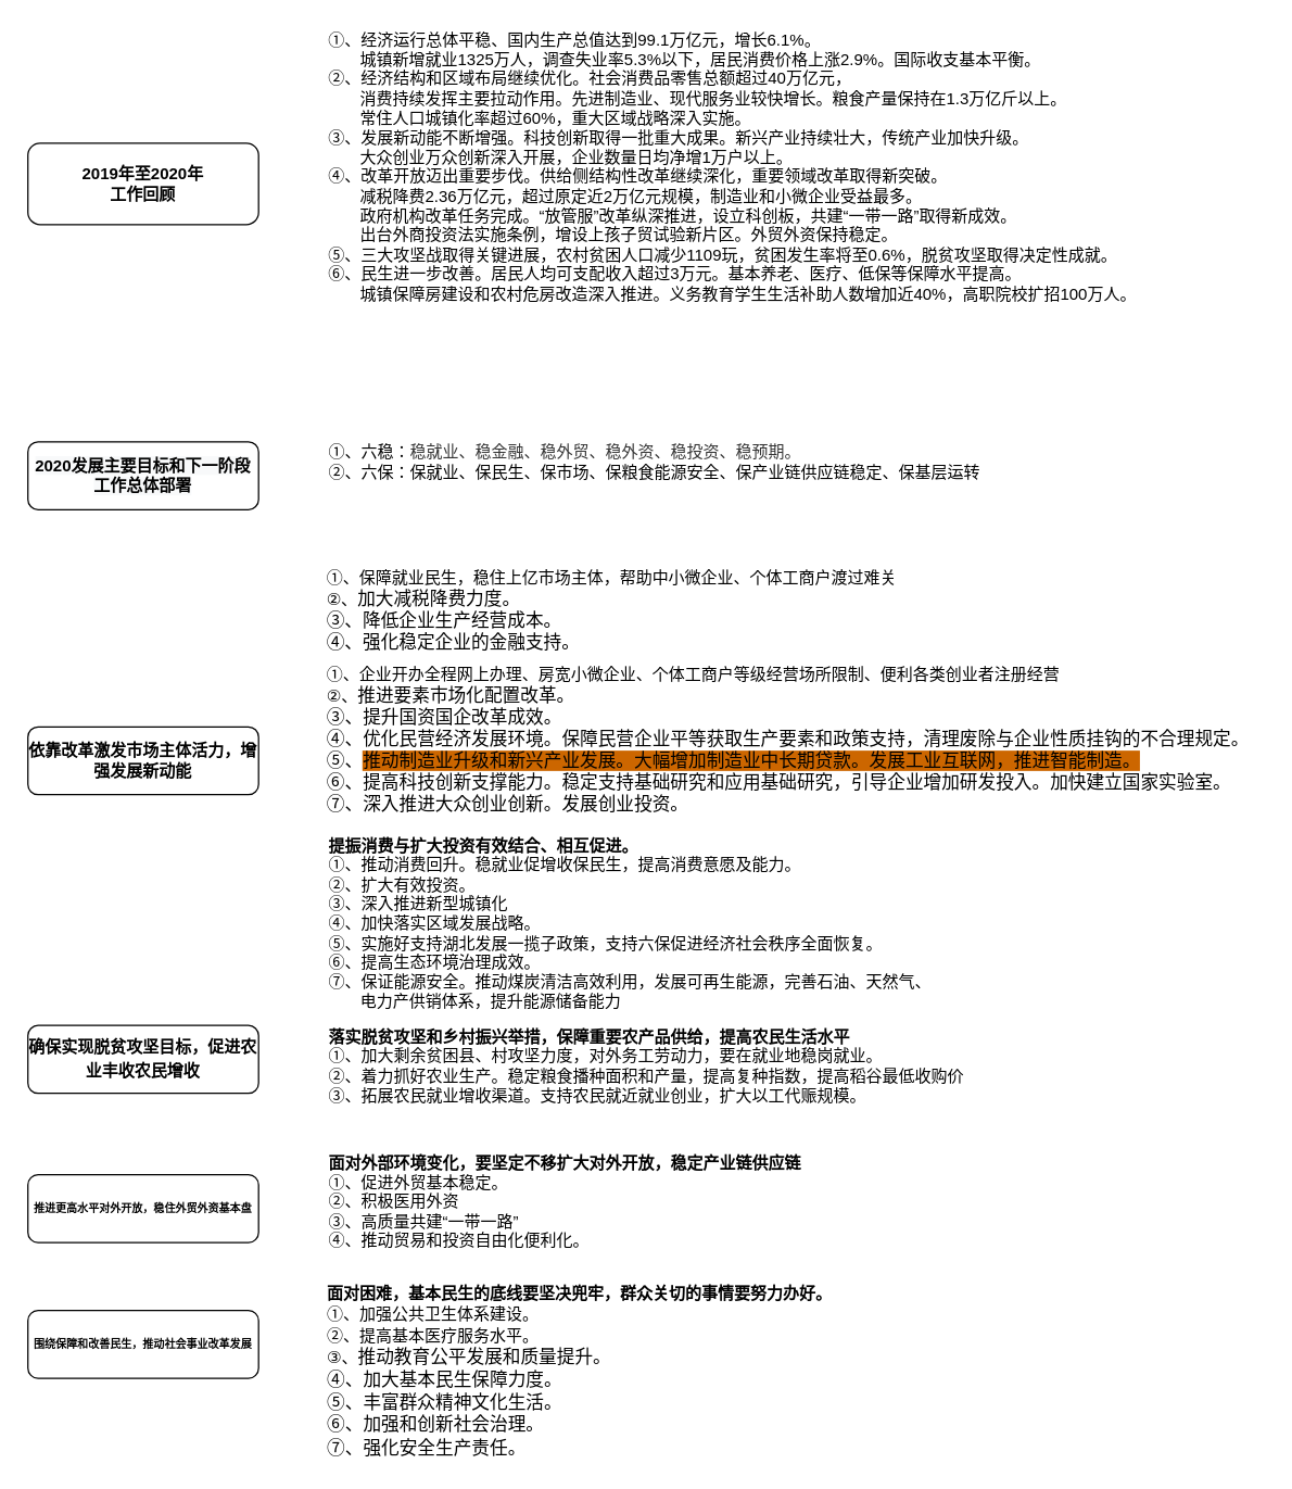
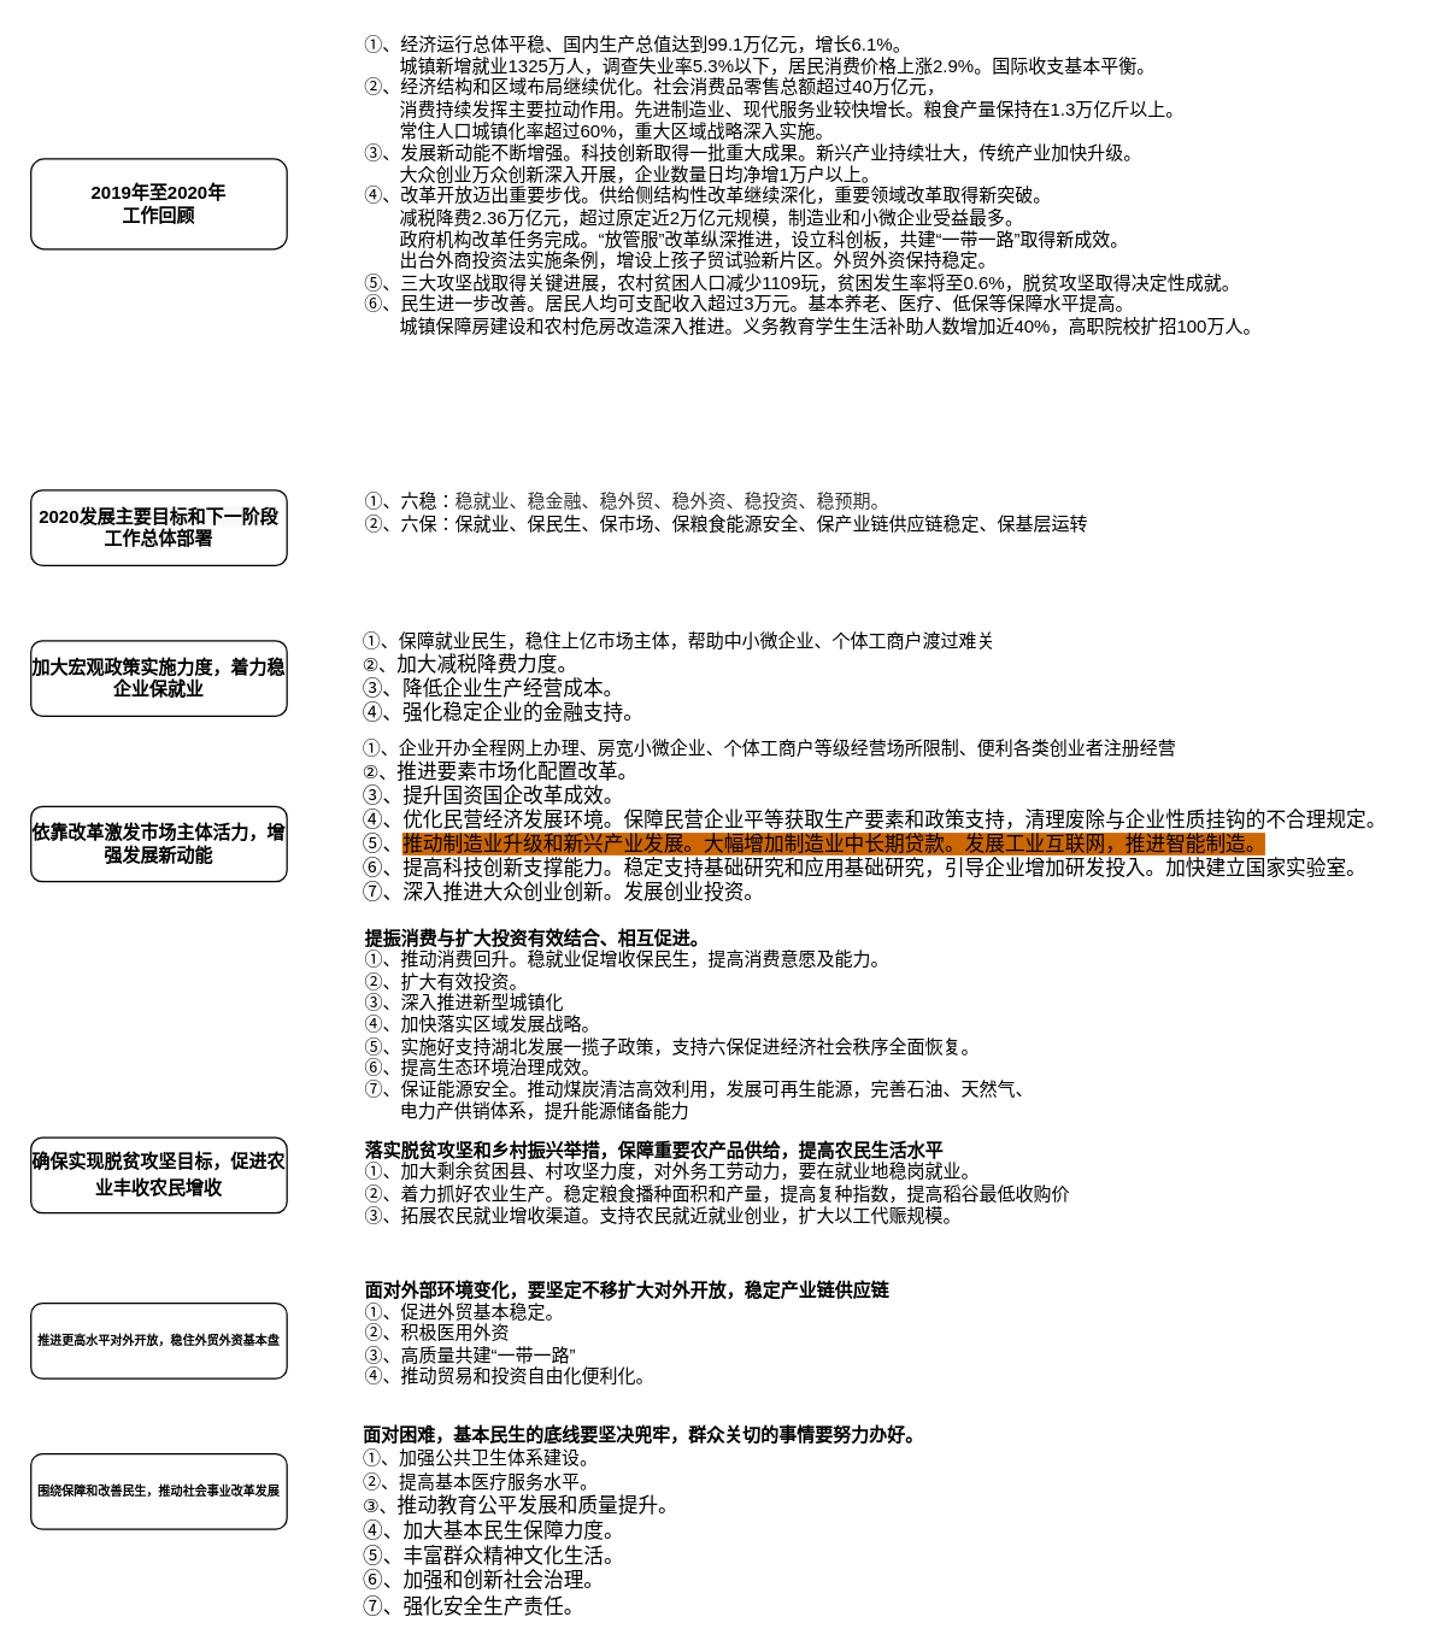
  <mxCell id="0" />
  <mxCell id="1" parent="0" />
  <mxCell id="2" value="&lt;div&gt;&lt;div class=&quot;document&quot;&gt;&lt;h6&gt;&lt;span style=&quot;background: transparent ; letter-spacing: 0pt ; vertical-align: baseline&quot;&gt;&lt;font style=&quot;font-size: 12px&quot;&gt;2019年至2020年&lt;br&gt;工作回顾&lt;/font&gt;&lt;/span&gt;&lt;/h6&gt;&lt;/div&gt;&lt;/div&gt;" style="rounded=1;whiteSpace=wrap;html=1;" parent="1" vertex="1"><mxGeometry x="20" y="105" width="170" height="60" as="geometry" /></mxCell>
  <mxCell id="3" value="&lt;font style=&quot;font-size: 12px&quot;&gt;&lt;span style=&quot;color: rgb(0 , 0 , 0) ; font-family: &amp;#34;helvetica&amp;#34; ; font-style: normal ; font-weight: 700 ; letter-spacing: normal ; text-align: center ; text-indent: 0px ; text-transform: none ; word-spacing: 0px ; background-color: rgb(248 , 249 , 250) ; float: none ; display: inline&quot;&gt;2020发展主要目标和下一阶段工作总体部署&lt;/span&gt;&lt;br&gt;&lt;/font&gt;" style="rounded=1;whiteSpace=wrap;html=1;" parent="1" vertex="1"><mxGeometry x="20" y="325" width="170" height="50" as="geometry" /></mxCell>
+ <mxCell id="4" value="&lt;div class=&quot;document&quot;&gt;&lt;h6&gt;&lt;div&gt;&lt;div class=&quot;document&quot;&gt;&lt;/div&gt;&lt;/div&gt;&lt;/h6&gt;&lt;h6&gt;&lt;span style=&quot;font-weight: 700 ; font-style: normal ; color: rgb(0 , 0 , 0) ; background: transparent ; letter-spacing: 0pt ; vertical-align: baseline&quot;&gt;&lt;font style=&quot;font-size: 12px&quot;&gt;加大宏观政策实施力度，着力稳企业保就业&lt;/font&gt;&lt;/span&gt;&lt;/h6&gt;&lt;/div&gt;" style="rounded=1;whiteSpace=wrap;html=1;" parent="1" vertex="1"><mxGeometry x="20" y="425" width="170" height="50" as="geometry" /></mxCell>
  <mxCell id="5" value="&lt;div class=&quot;document&quot;&gt;&lt;h6&gt;&lt;div&gt;&lt;div class=&quot;document&quot;&gt;&lt;/div&gt;&lt;/div&gt;&lt;/h6&gt;&lt;h6&gt;&lt;span style=&quot;font-weight: 700 ; font-style: normal ; color: rgb(0 , 0 , 0) ; background: transparent ; letter-spacing: 0pt ; vertical-align: baseline&quot;&gt;&lt;font style=&quot;font-size: 12px&quot;&gt;依靠改革激发市场主体活力，增强发展新动能&lt;/font&gt;&lt;/span&gt;&lt;/h6&gt;&lt;/div&gt;" style="rounded=1;whiteSpace=wrap;html=1;" parent="1" vertex="1"><mxGeometry x="20" y="535" width="170" height="50" as="geometry" /></mxCell>
  <mxCell id="6" value="&lt;div class=&quot;document&quot;&gt;&lt;h6&gt;&lt;div&gt;&lt;div class=&quot;document&quot;&gt;&lt;/div&gt;&lt;/div&gt;&lt;/h6&gt;&lt;h6&gt;&lt;div&gt;&lt;div class=&quot;document&quot;&gt;&lt;/div&gt;&lt;/div&gt;&lt;/h6&gt;&lt;h6&gt;&lt;div&gt;&lt;div class=&quot;document&quot;&gt;&lt;/div&gt;&lt;/div&gt;&lt;/h6&gt;&lt;h6&gt;&lt;span style=&quot;font-weight: 700 ; font-style: normal ; color: rgb(0 , 0 , 0) ; background: transparent ; letter-spacing: 0pt ; vertical-align: baseline&quot;&gt;&lt;font style=&quot;font-size: 12px&quot;&gt;确保实现脱贫攻坚目标，促进农业丰收农民增收&lt;/font&gt;&lt;/span&gt;&lt;span style=&quot;font-size: 12pt ; font-family: &amp;#34;microsoft yahei&amp;#34; , , &amp;#34;pingfang sc&amp;#34; , &amp;#34;noto sans cjk sc&amp;#34; , &amp;#34;sf pro&amp;#34; , &amp;#34;roboto&amp;#34; , &amp;#34;droid sans&amp;#34; , &amp;#34;helvetica&amp;#34; , &amp;#34;tahoma&amp;#34; , &amp;#34;arial&amp;#34; , &amp;#34;hiragino sans gb&amp;#34; , &amp;#34;heiti sc&amp;#34; , sans-serif ; font-weight: 700 ; font-style: normal ; color: black ; background: transparent ; letter-spacing: 0pt ; vertical-align: baseline&quot;&gt;&lt;/span&gt;&lt;/h6&gt;&lt;/div&gt;" style="rounded=1;whiteSpace=wrap;html=1;" parent="1" vertex="1"><mxGeometry x="20" y="755" width="170" height="50" as="geometry" /></mxCell>
  <mxCell id="7" value="&lt;div class=&quot;document&quot;&gt;&lt;h6&gt;&lt;div&gt;&lt;div class=&quot;document&quot;&gt;&lt;/div&gt;&lt;/div&gt;&lt;/h6&gt;&lt;h6&gt;&lt;div&gt;&lt;div class=&quot;document&quot;&gt;&lt;/div&gt;&lt;/div&gt;&lt;/h6&gt;&lt;h6&gt;&lt;div&gt;&lt;div class=&quot;document&quot;&gt;&lt;/div&gt;&lt;/div&gt;&lt;/h6&gt;&lt;font style=&quot;font-size: 12px&quot;&gt;&lt;/font&gt;&lt;div&gt;&lt;div class=&quot;document&quot;&gt;&lt;h6&gt;推进更高水平对外开放，稳住外贸外资基本盘&lt;/h6&gt;&lt;/div&gt;&lt;/div&gt;&lt;/div&gt;" style="rounded=1;whiteSpace=wrap;html=1;" parent="1" vertex="1"><mxGeometry x="20" y="865" width="170" height="50" as="geometry" /></mxCell>
  <mxCell id="8" value="&lt;div class=&quot;document&quot;&gt;&lt;h6&gt;&lt;div&gt;&lt;div class=&quot;document&quot;&gt;&lt;/div&gt;&lt;/div&gt;&lt;/h6&gt;&lt;h6&gt;&lt;div&gt;&lt;div class=&quot;document&quot;&gt;&lt;/div&gt;&lt;/div&gt;&lt;/h6&gt;&lt;h6&gt;&lt;div&gt;&lt;div class=&quot;document&quot;&gt;&lt;/div&gt;&lt;/div&gt;&lt;/h6&gt;&lt;font style=&quot;font-size: 12px&quot;&gt;&lt;/font&gt;&lt;div&gt;&lt;div class=&quot;document&quot;&gt;&lt;h6&gt;围绕保障和改善民生，推动社会事业改革发展&lt;/h6&gt;&lt;/div&gt;&lt;/div&gt;&lt;/div&gt;" style="rounded=1;whiteSpace=wrap;html=1;" parent="1" vertex="1"><mxGeometry x="20" y="965" width="170" height="50" as="geometry" /></mxCell>
  <mxCell id="9" value="&amp;nbsp; &amp;nbsp;①、六稳：&lt;span style=&quot;color: rgb(51 , 51 , 51) ; font-family: &amp;#34;arial&amp;#34; ; background-color: rgb(255 , 255 , 255)&quot;&gt;&lt;font style=&quot;font-size: 12px&quot;&gt;稳就业、稳金融、稳外贸、稳外资、稳投资、稳预期。&lt;/font&gt;&lt;/span&gt;&lt;br&gt;&amp;nbsp; &amp;nbsp;②、六保：保就业、保民生、保市场、保粮食能源安全、保产业链供应链稳定、保基层运转" style="text;html=1;align=left;verticalAlign=middle;resizable=0;points=[];autosize=1;" vertex="1" parent="1"><mxGeometry x="230" y="325" width="510" height="30" as="geometry" /></mxCell>
  <mxCell id="10" value="&lt;div style=&quot;text-align: left&quot;&gt;&lt;span&gt;①、保障就业民生，稳住上亿市场主体，帮助中小微企业、个体工商户渡过难关&lt;br&gt;②、&lt;/span&gt;&lt;span style=&quot;background-color: transparent ; font-size: 10pt ; letter-spacing: 0pt ; text-indent: 42.667px&quot;&gt;加大减税降费力度。&lt;/span&gt;&lt;/div&gt;&lt;div style=&quot;text-align: left&quot;&gt;&lt;span style=&quot;background-color: transparent ; font-size: 10pt ; letter-spacing: 0pt ; text-indent: 42.667px&quot;&gt;③、&lt;/span&gt;&lt;span style=&quot;background-color: transparent ; font-size: 10pt ; letter-spacing: 0pt ; text-indent: 42.667px&quot;&gt;降低企业生产经营成本。&lt;/span&gt;&lt;/div&gt;&lt;div style=&quot;text-align: left&quot;&gt;&lt;span style=&quot;background-color: transparent ; font-size: 10pt ; letter-spacing: 0pt ; text-indent: 42.667px&quot;&gt;④、强化稳定企业的金融支持。&lt;/span&gt;&lt;/div&gt;" style="text;html=1;align=center;verticalAlign=middle;resizable=0;points=[];autosize=1;" vertex="1" parent="1"><mxGeometry x="230" y="420" width="440" height="60" as="geometry" /></mxCell>
  <mxCell id="11" value="&lt;div style=&quot;text-align: left&quot;&gt;&lt;span&gt;①、企业开办全程网上办理、房宽小微企业、个体工商户等级经营场所限制、便利各类创业者注册经营&lt;/span&gt;&lt;/div&gt;&lt;div style=&quot;text-align: left&quot;&gt;&lt;span&gt;②、&lt;/span&gt;&lt;span style=&quot;background-color: transparent ; font-size: 10pt ; letter-spacing: 0pt ; text-indent: 42.667px&quot;&gt;推进要素市场化配置改革。&lt;br&gt;③、提升国资国企改革成效。&lt;/span&gt;&lt;/div&gt;&lt;div style=&quot;text-align: left&quot;&gt;&lt;span style=&quot;background-color: transparent ; font-size: 10pt ; letter-spacing: 0pt ; text-indent: 42.667px&quot;&gt;④、优化民营经济发展环境。保障民营企业平等获取生产要素和政策支持，清理废除与企业性质挂钩的不合理规定。&lt;/span&gt;&lt;/div&gt;&lt;div style=&quot;text-align: left&quot;&gt;&lt;span style=&quot;font-size: 10pt ; letter-spacing: 0pt ; text-indent: 42.667px&quot;&gt;⑤、&lt;font style=&quot;background-color: rgb(204 , 102 , 0)&quot;&gt;推动制造业升级和新兴产业发展。大幅增加制造业中长期贷款。发展工业互联网，推进智能制造。&lt;/font&gt;&lt;br&gt;⑥、提高科技创新支撑能力。稳定支持基础研究和应用基础研究，引导企业增加研发投入。加快建立国家实验室。&lt;br&gt;⑦、深入推进大众创业创新。发展创业投资。&lt;/span&gt;&lt;/div&gt;" style="text;html=1;align=center;verticalAlign=middle;resizable=0;points=[];autosize=1;" vertex="1" parent="1"><mxGeometry x="230" y="495" width="700" height="100" as="geometry" /></mxCell>
  <mxCell id="12" value="&lt;b&gt;提振消费与扩大投资有效结合、相互促进。&lt;/b&gt;&lt;br&gt;①、推动消费回升。稳就业促增收保民生，提高消费意愿及能力。&lt;br&gt;②、扩大有效投资。&lt;br&gt;③、深入推进新型城镇化&lt;br&gt;④、加快落实区域发展战略。&lt;br&gt;⑤、实施好支持湖北发展一揽子政策，支持六保促进经济社会秩序全面恢复。&lt;br&gt;⑥、提高生态环境治理成效。&lt;br&gt;⑦、保证能源安全。推动煤炭清洁高效利用，发展可再生能源，完善石油、天然气、&lt;br&gt;&amp;nbsp; &amp;nbsp; &amp;nbsp; &amp;nbsp;电力产供销体系，提升能源储备能力" style="text;html=1;align=left;verticalAlign=middle;resizable=0;points=[];autosize=1;" vertex="1" parent="1"><mxGeometry x="240" y="615" width="460" height="130" as="geometry" /></mxCell>
  <mxCell id="13" value="&lt;b&gt;落实脱贫攻坚和乡村振兴举措，保障重要农产品供给，提高农民生活水平&lt;br&gt;&lt;/b&gt;①、加大剩余贫困县、村攻坚力度，对外务工劳动力，要在就业地稳岗就业。&lt;br&gt;②、着力抓好农业生产。稳定粮食播种面积和产量，提高复种指数，提高稻谷最低收购价&lt;br&gt;③、拓展农民就业增收渠道。支持农民就近就业创业，扩大以工代赈规模。" style="text;html=1;align=left;verticalAlign=middle;resizable=0;points=[];autosize=1;" vertex="1" parent="1"><mxGeometry x="240" y="755" width="480" height="60" as="geometry" /></mxCell>
  <mxCell id="14" value="&lt;b&gt;面对外部环境变化，要坚定不移扩大对外开放，稳定产业链供应链&lt;/b&gt;&lt;br&gt;①、促进外贸基本稳定。&lt;br&gt;②、积极医用外资&lt;br&gt;③、高质量共建“一带一路”&lt;br&gt;④、推动贸易和投资自由化便利化。" style="text;html=1;align=left;verticalAlign=middle;resizable=0;points=[];autosize=1;" vertex="1" parent="1"><mxGeometry x="240" y="845" width="360" height="80" as="geometry" /></mxCell>
  <mxCell id="15" value="&lt;div style=&quot;text-align: left&quot;&gt;&lt;span&gt;①、经济运行总体平稳、国内生产总值达到99.1万亿元，增长6.1%。&lt;/span&gt;&lt;/div&gt;&lt;font style=&quot;font-size: 12px&quot;&gt;&lt;div style=&quot;text-align: left&quot;&gt;&lt;span&gt;&amp;nbsp; &amp;nbsp; &amp;nbsp; &amp;nbsp;城镇新增就业1325万人，调查失业率5.3%以下，居民消费价格上涨2.9%。国际收支基本平衡。&lt;/span&gt;&lt;/div&gt;&lt;div style=&quot;text-align: left&quot;&gt;&lt;span&gt;②、经济结构和区域布局继续优化。社会消费品零售总额超过40万亿元，&lt;br&gt;&amp;nbsp; &amp;nbsp; &amp;nbsp; &amp;nbsp;消费持续发挥主要拉动作用。先进制造业、现代服务业较快增长。粮食产量保持在1.3万亿斤以上。&lt;br&gt;&amp;nbsp; &amp;nbsp; &amp;nbsp; &amp;nbsp;常住人口城镇化率超过60%，重大区域战略深入实施。&lt;br&gt;③、发展新动能不断增强。科技创新取得一批重大成果。新兴产业持续壮大，传统产业加快升级。&lt;br&gt;&amp;nbsp; &amp;nbsp; &amp;nbsp; &amp;nbsp;大众创业万众创新深入开展，企业数量日均净增1万户以上。&lt;/span&gt;&lt;/div&gt;&lt;div style=&quot;text-align: left&quot;&gt;&lt;span&gt;④、改革开放迈出重要步伐。供给侧结构性改革继续深化，重要领域改革取得新突破。&lt;/span&gt;&lt;/div&gt;&lt;div style=&quot;text-align: left&quot;&gt;&lt;span&gt;&amp;nbsp; &amp;nbsp; &amp;nbsp; &amp;nbsp;减税降费2.36万亿元，超过原定近2万亿元规模，制造业和小微企业受益最多。&lt;br&gt;&amp;nbsp; &amp;nbsp; &amp;nbsp; &amp;nbsp;政府机构改革任务完成。“放管服”改革纵深推进，设立科创板，共建“一带一路”取得新成效。&lt;/span&gt;&lt;/div&gt;&lt;div style=&quot;text-align: left&quot;&gt;&lt;span&gt;&amp;nbsp; &amp;nbsp; &amp;nbsp; &amp;nbsp;出台外商投资法实施条例，增设上孩子贸试验新片区。外贸外资保持稳定。&lt;/span&gt;&lt;/div&gt;&lt;div style=&quot;text-align: left&quot;&gt;&lt;span&gt;⑤、三大攻坚战取得关键进展，农村贫困人口减少1109玩，贫困发生率将至0.6%，脱贫攻坚取得决定性成就。&lt;/span&gt;&lt;/div&gt;&lt;div style=&quot;text-align: left&quot;&gt;&lt;span&gt;⑥、民生进一步改善。居民人均可支配收入超过3万元。基本养老、医疗、低保等保障水平提高。&lt;/span&gt;&lt;/div&gt;&lt;div style=&quot;text-align: left&quot;&gt;&lt;span&gt;&amp;nbsp; &amp;nbsp; &amp;nbsp; &amp;nbsp;城镇保障房建设和农村危房改造深入推进。义务教育学生生活补助人数增加近40%，高职院校扩招100万人。&lt;/span&gt;&lt;/div&gt;&lt;div style=&quot;text-align: left&quot;&gt;&lt;span&gt;&lt;br&gt;&lt;/span&gt;&lt;/div&gt;&lt;/font&gt;" style="text;html=1;align=center;verticalAlign=middle;resizable=0;points=[];autosize=1;" vertex="1" parent="1"><mxGeometry x="234" y="20" width="610" height="220" as="geometry" /></mxCell>
  <mxCell id="16" value="&lt;div class=&quot;document&quot;&gt;&lt;p class=&quot;paragraph text-align-type-left pap-line-1.3 pap-line-rule-auto pap-spacing-before-0pt pap-spacing-after-0pt pap-firstline-indent-32pt&quot; style=&quot;text-align: left ; line-height: 130% ; margin-top: 0px ; margin-bottom: 0px ; text-indent: 42.667px&quot;&gt;&lt;span style=&quot;background: transparent ; letter-spacing: 0pt ; vertical-align: baseline&quot;&gt;&lt;b&gt;&lt;font style=&quot;font-size: 12px&quot;&gt;面对困难，基本民生的底线要坚决兜牢，群众关切的事情要努力办好。&lt;/font&gt;&lt;/b&gt;&lt;/span&gt;&lt;/p&gt;&lt;p class=&quot;paragraph text-align-type-left pap-line-1.3 pap-line-rule-auto pap-spacing-before-0pt pap-spacing-after-0pt pap-firstline-indent-32pt&quot; style=&quot;text-align: left ; line-height: 130% ; margin-top: 0px ; margin-bottom: 0px ; text-indent: 42.667px&quot;&gt;&lt;span style=&quot;background: transparent ; letter-spacing: 0pt ; vertical-align: baseline&quot;&gt;&lt;font style=&quot;font-size: 12px&quot;&gt;①、加强公共卫生体系建设。&lt;/font&gt;&lt;/span&gt;&lt;/p&gt;&lt;p class=&quot;paragraph text-align-type-left pap-line-1.3 pap-line-rule-auto pap-spacing-before-0pt pap-spacing-after-0pt pap-firstline-indent-32pt&quot; style=&quot;text-align: left ; line-height: 130% ; margin-top: 0px ; margin-bottom: 0px ; text-indent: 42.667px&quot;&gt;&lt;span style=&quot;background: transparent ; letter-spacing: 0pt ; vertical-align: baseline&quot;&gt;&lt;font style=&quot;font-size: 12px&quot;&gt;②、提高基本医疗服务水平。&lt;/font&gt;&lt;/span&gt;&lt;/p&gt;&lt;p class=&quot;paragraph text-align-type-left pap-line-1.3 pap-line-rule-auto pap-spacing-before-0pt pap-spacing-after-0pt pap-firstline-indent-32pt&quot; style=&quot;text-align: left ; line-height: 130% ; margin-top: 0px ; margin-bottom: 0px ; text-indent: 42.667px&quot;&gt;③、&lt;span style=&quot;background-color: transparent ; font-size: 10pt ; letter-spacing: 0pt ; text-indent: 42.667px&quot;&gt;推动教育公平发展和质量提升。&lt;/span&gt;&lt;/p&gt;&lt;p class=&quot;paragraph text-align-type-left pap-line-1.3 pap-line-rule-auto pap-spacing-before-0pt pap-spacing-after-0pt pap-firstline-indent-32pt&quot; style=&quot;text-align: left ; line-height: 130% ; margin-top: 0px ; margin-bottom: 0px ; text-indent: 42.667px&quot;&gt;&lt;span style=&quot;background-color: transparent ; font-size: 10pt ; letter-spacing: 0pt ; text-indent: 42.667px&quot;&gt;④、&lt;/span&gt;&lt;span style=&quot;background-color: transparent ; font-size: 10pt ; letter-spacing: 0pt ; text-indent: 42.667px&quot;&gt;加大基本民生保障力度。&lt;/span&gt;&lt;/p&gt;&lt;p class=&quot;paragraph text-align-type-left pap-line-1.3 pap-line-rule-auto pap-spacing-before-0pt pap-spacing-after-0pt pap-firstline-indent-32pt&quot; style=&quot;text-align: left ; line-height: 130% ; margin-top: 0px ; margin-bottom: 0px ; text-indent: 42.667px&quot;&gt;&lt;span style=&quot;background-color: transparent ; font-size: 10pt ; letter-spacing: 0pt ; text-indent: 42.667px&quot;&gt;⑤、&lt;/span&gt;&lt;span style=&quot;background-color: transparent ; font-size: 10pt ; letter-spacing: 0pt ; text-indent: 42.667px&quot;&gt;丰富群众精神文化生活。&lt;/span&gt;&lt;/p&gt;&lt;p class=&quot;paragraph text-align-type-left pap-line-1.3 pap-line-rule-auto pap-spacing-before-0pt pap-spacing-after-0pt pap-firstline-indent-32pt&quot; style=&quot;text-align: left ; line-height: 130% ; margin-top: 0px ; margin-bottom: 0px ; text-indent: 42.667px&quot;&gt;&lt;span style=&quot;background-color: transparent ; font-size: 10pt ; letter-spacing: 0pt ; text-indent: 42.667px&quot;&gt;⑥、加强和创新社会治理。&lt;/span&gt;&lt;/p&gt;&lt;p class=&quot;paragraph text-align-type-left pap-line-1.3 pap-line-rule-auto pap-spacing-before-0pt pap-spacing-after-0pt pap-firstline-indent-32pt&quot; style=&quot;text-align: left ; line-height: 130% ; margin-top: 0px ; margin-bottom: 0px ; text-indent: 42.667px&quot;&gt;&lt;span style=&quot;background-color: transparent ; font-size: 10pt ; letter-spacing: 0pt ; text-indent: 42.667px&quot;&gt;⑦、强化安全生产责任。&lt;/span&gt;&lt;/p&gt;&lt;/div&gt;" style="text;html=1;align=center;verticalAlign=middle;resizable=0;points=[];autosize=1;" vertex="1" parent="1"><mxGeometry x="190" y="945" width="430" height="130" as="geometry" /></mxCell>
